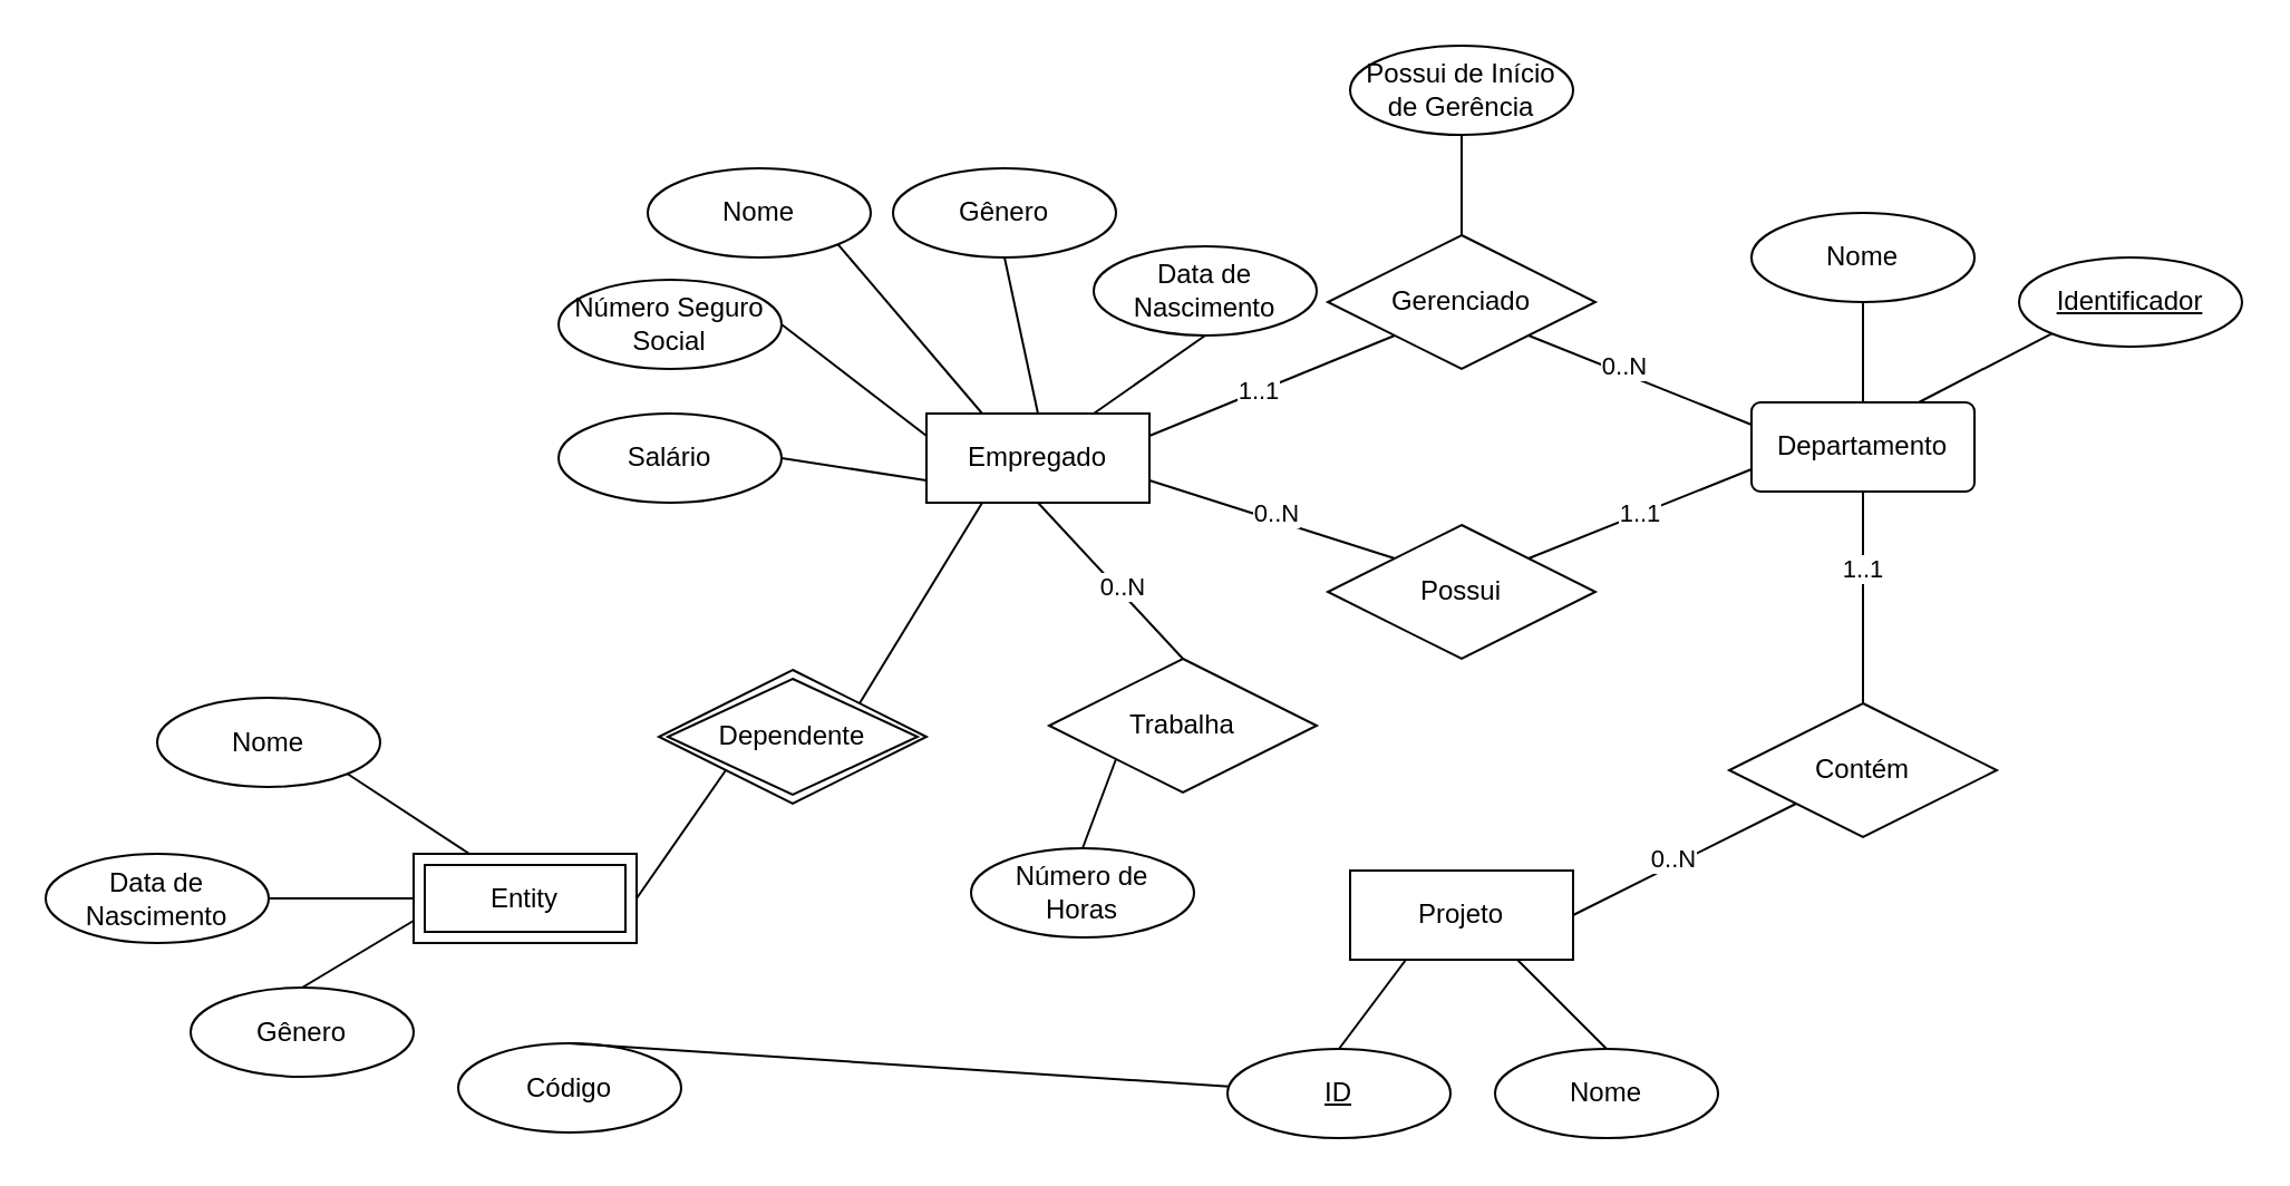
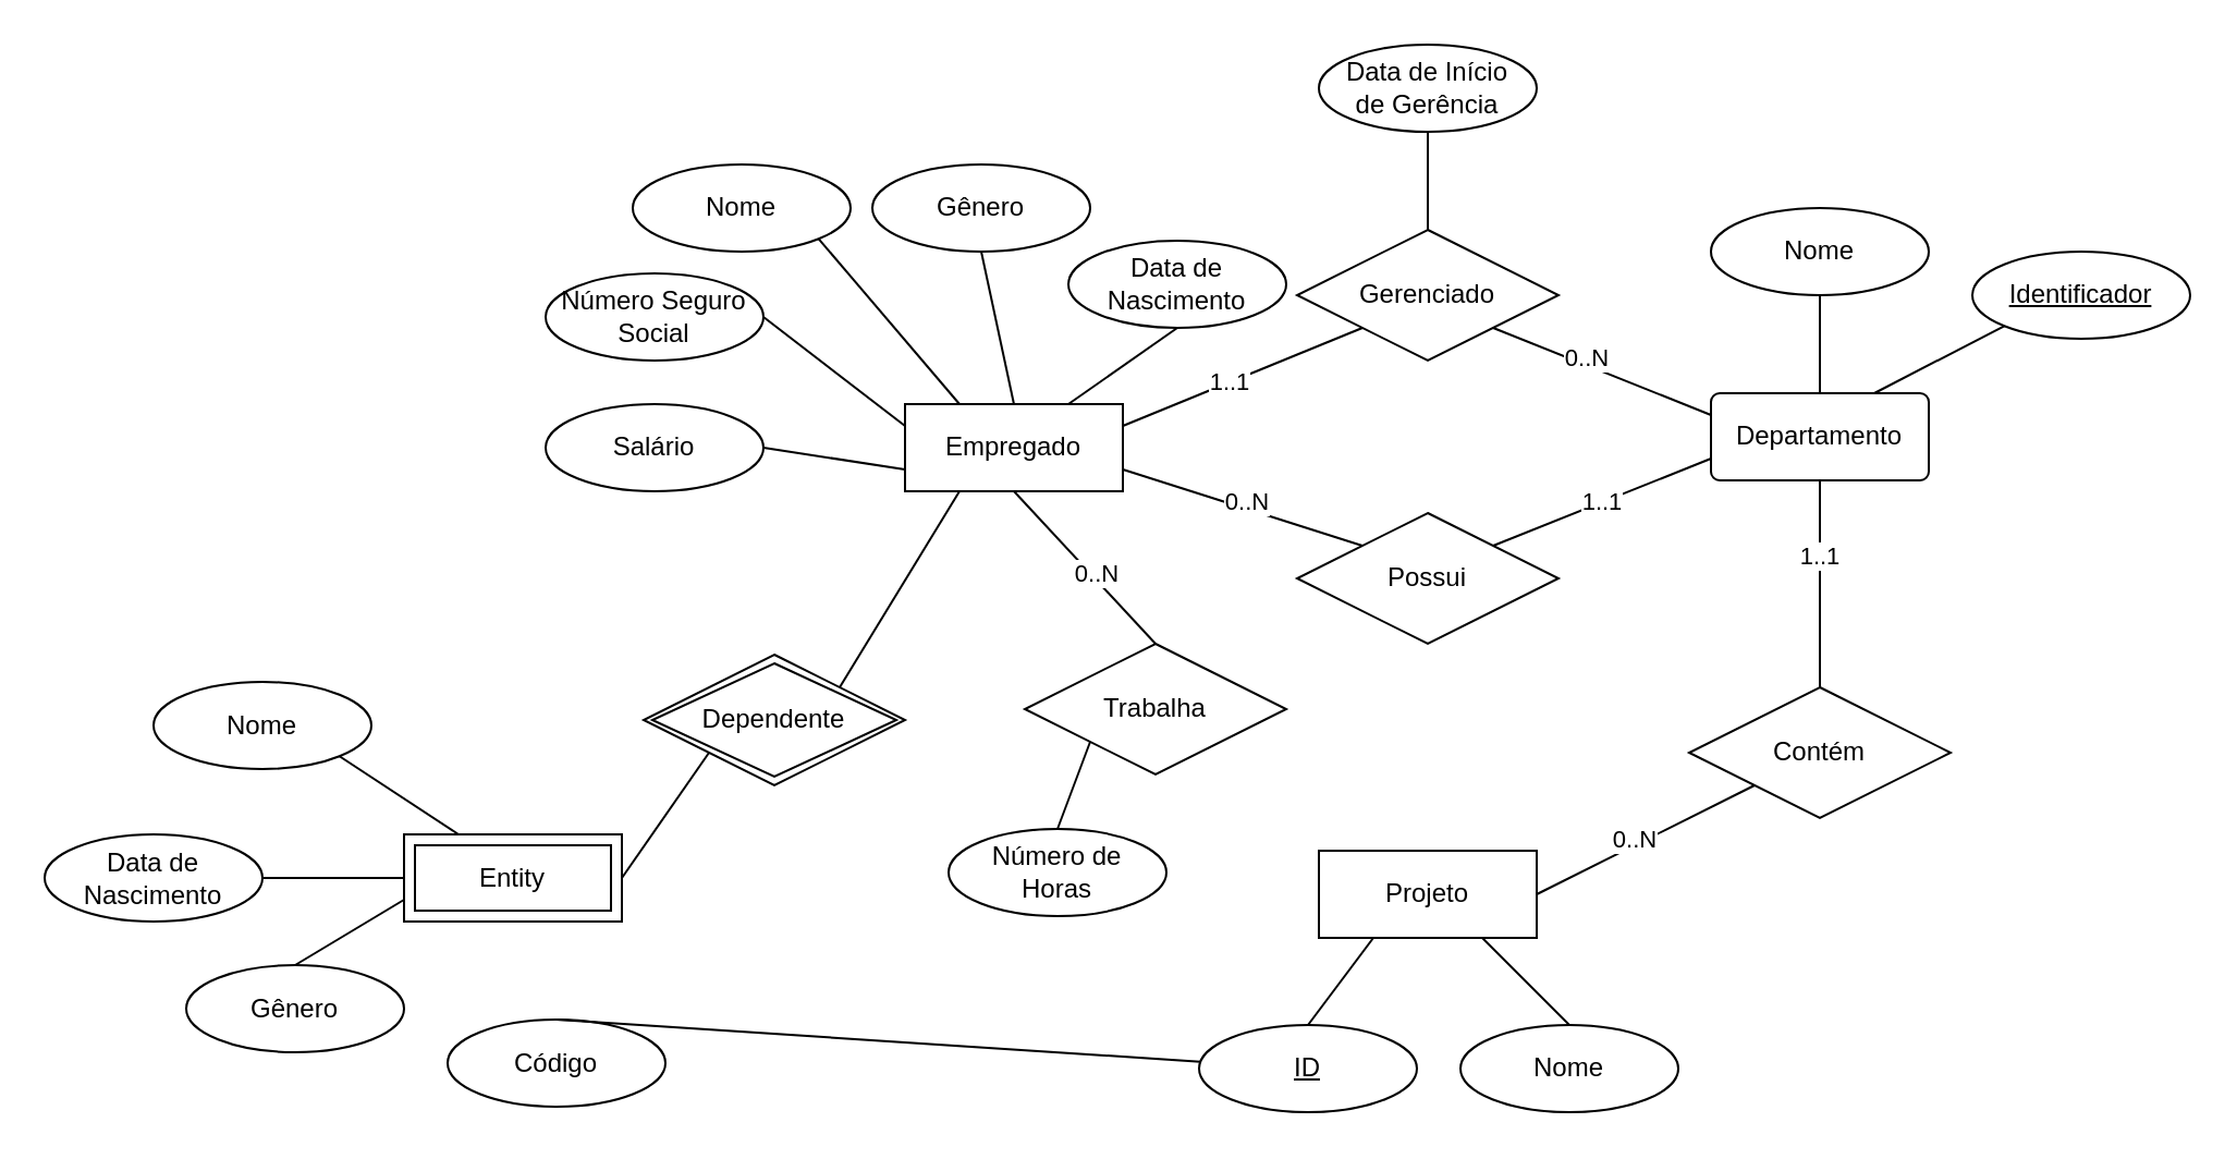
  <mxCell id="0" />
  <mxCell id="1" parent="0" />
  <mxCell id="2" value="Departamento" style="rounded=1;arcSize=10;whiteSpace=wrap;html=1;align=center;" vertex="1" parent="1"><mxGeometry x="785" y="180" width="100" height="40" as="geometry" /></mxCell>
  <mxCell id="3" value="Nome" style="ellipse;whiteSpace=wrap;html=1;align=center;" vertex="1" parent="1"><mxGeometry x="785" y="95" width="100" height="40" as="geometry" /></mxCell>
  <mxCell id="4" value="" style="endArrow=none;html=1;rounded=0;exitX=0.5;exitY=1;exitDx=0;exitDy=0;entryX=0.5;entryY=0;entryDx=0;entryDy=0;" edge="1" parent="1" source="3" target="2"><mxGeometry relative="1" as="geometry"><mxPoint x="755" y="305" as="sourcePoint" /><mxPoint x="915" y="305" as="targetPoint" /></mxGeometry></mxCell>
  <mxCell id="5" value="&lt;u&gt;Identificador&lt;/u&gt;" style="ellipse;whiteSpace=wrap;html=1;align=center;" vertex="1" parent="1"><mxGeometry x="905" y="115" width="100" height="40" as="geometry" /></mxCell>
  <mxCell id="6" value="" style="endArrow=none;html=1;rounded=0;exitX=0.75;exitY=0;exitDx=0;exitDy=0;entryX=0;entryY=1;entryDx=0;entryDy=0;" edge="1" parent="1" source="2" target="5"><mxGeometry relative="1" as="geometry"><mxPoint x="835" y="275" as="sourcePoint" /><mxPoint x="995" y="275" as="targetPoint" /></mxGeometry></mxCell>
  <mxCell id="7" value="Gerenciado" style="shape=rhombus;perimeter=rhombusPerimeter;whiteSpace=wrap;html=1;align=center;" vertex="1" parent="1"><mxGeometry x="595" y="105" width="120" height="60" as="geometry" /></mxCell>
- <mxCell id="8" value="&lt;div&gt;Possui de Início&lt;/div&gt;&lt;div&gt;de Gerência&lt;/div&gt;" style="ellipse;whiteSpace=wrap;html=1;align=center;" vertex="1" parent="1"><mxGeometry x="605" y="20" width="100" height="40" as="geometry" /></mxCell>
+ <mxCell id="8" value="&lt;div&gt;Data de Início&lt;/div&gt;&lt;div&gt;de Gerência&lt;/div&gt;" style="ellipse;whiteSpace=wrap;html=1;align=center;" vertex="1" parent="1"><mxGeometry x="605" y="20" width="100" height="40" as="geometry" /></mxCell>
  <mxCell id="9" value="" style="endArrow=none;html=1;rounded=0;exitX=0.5;exitY=0;exitDx=0;exitDy=0;entryX=0.5;entryY=1;entryDx=0;entryDy=0;" edge="1" parent="1" source="7" target="8"><mxGeometry relative="1" as="geometry"><mxPoint x="535" y="255" as="sourcePoint" /><mxPoint x="695" y="255" as="targetPoint" /></mxGeometry></mxCell>
  <mxCell id="10" value="Empregado" style="whiteSpace=wrap;html=1;align=center;" vertex="1" parent="1"><mxGeometry x="415" y="185" width="100" height="40" as="geometry" /></mxCell>
  <mxCell id="11" value="" style="endArrow=none;html=1;rounded=0;exitX=1;exitY=0.25;exitDx=0;exitDy=0;entryX=0;entryY=1;entryDx=0;entryDy=0;" edge="1" parent="1" source="10" target="7"><mxGeometry relative="1" as="geometry"><mxPoint x="555" y="295" as="sourcePoint" /><mxPoint x="555" y="205" as="targetPoint" /></mxGeometry></mxCell>
  <mxCell id="12" value="1..1" style="edgeLabel;html=1;align=center;verticalAlign=middle;resizable=0;points=[];" vertex="1" connectable="0" parent="11"><mxGeometry x="-0.11" y="1" relative="1" as="geometry"><mxPoint as="offset" /></mxGeometry></mxCell>
  <mxCell id="13" value="Nome" style="ellipse;whiteSpace=wrap;html=1;align=center;" vertex="1" parent="1"><mxGeometry x="290" y="75" width="100" height="40" as="geometry" /></mxCell>
  <mxCell id="14" value="&lt;div&gt;Número Seguro&lt;/div&gt;&lt;div&gt;Social&lt;/div&gt;" style="ellipse;whiteSpace=wrap;html=1;align=center;" vertex="1" parent="1"><mxGeometry x="250" y="125" width="100" height="40" as="geometry" /></mxCell>
  <mxCell id="15" value="" style="endArrow=none;html=1;rounded=0;exitX=1;exitY=1;exitDx=0;exitDy=0;entryX=0.25;entryY=0;entryDx=0;entryDy=0;" edge="1" parent="1" source="13" target="10"><mxGeometry relative="1" as="geometry"><mxPoint x="305" y="255" as="sourcePoint" /><mxPoint x="465" y="255" as="targetPoint" /></mxGeometry></mxCell>
  <mxCell id="16" value="" style="endArrow=none;html=1;rounded=0;exitX=1;exitY=0.5;exitDx=0;exitDy=0;entryX=0;entryY=0.25;entryDx=0;entryDy=0;" edge="1" parent="1" source="14" target="10"><mxGeometry relative="1" as="geometry"><mxPoint x="505" y="415" as="sourcePoint" /><mxPoint x="665" y="415" as="targetPoint" /></mxGeometry></mxCell>
  <mxCell id="17" value="Salário" style="ellipse;whiteSpace=wrap;html=1;align=center;" vertex="1" parent="1"><mxGeometry x="250" y="185" width="100" height="40" as="geometry" /></mxCell>
  <mxCell id="18" value="" style="endArrow=none;html=1;rounded=0;exitX=1;exitY=0.5;exitDx=0;exitDy=0;entryX=0;entryY=0.75;entryDx=0;entryDy=0;" edge="1" parent="1" source="17" target="10"><mxGeometry relative="1" as="geometry"><mxPoint x="605" y="395" as="sourcePoint" /><mxPoint x="765" y="395" as="targetPoint" /></mxGeometry></mxCell>
  <mxCell id="19" value="Gênero" style="ellipse;whiteSpace=wrap;html=1;align=center;" vertex="1" parent="1"><mxGeometry x="400" y="75" width="100" height="40" as="geometry" /></mxCell>
  <mxCell id="20" value="&lt;div&gt;Data de&lt;/div&gt;&lt;div&gt;Nascimento&lt;/div&gt;" style="ellipse;whiteSpace=wrap;html=1;align=center;" vertex="1" parent="1"><mxGeometry x="490" y="110" width="100" height="40" as="geometry" /></mxCell>
  <mxCell id="21" value="" style="endArrow=none;html=1;rounded=0;exitX=0.5;exitY=1;exitDx=0;exitDy=0;entryX=0.5;entryY=0;entryDx=0;entryDy=0;" edge="1" parent="1" source="19" target="10"><mxGeometry relative="1" as="geometry"><mxPoint x="465" y="425" as="sourcePoint" /><mxPoint x="625" y="425" as="targetPoint" /></mxGeometry></mxCell>
  <mxCell id="22" value="" style="endArrow=none;html=1;rounded=0;exitX=0.5;exitY=1;exitDx=0;exitDy=0;entryX=0.75;entryY=0;entryDx=0;entryDy=0;" edge="1" parent="1" source="20" target="10"><mxGeometry relative="1" as="geometry"><mxPoint x="515" y="415" as="sourcePoint" /><mxPoint x="675" y="415" as="targetPoint" /></mxGeometry></mxCell>
  <mxCell id="23" value="" style="endArrow=none;html=1;rounded=0;exitX=1;exitY=1;exitDx=0;exitDy=0;entryX=0;entryY=0.25;entryDx=0;entryDy=0;" edge="1" parent="1" source="7" target="2"><mxGeometry relative="1" as="geometry"><mxPoint x="635" y="235" as="sourcePoint" /><mxPoint x="795" y="235" as="targetPoint" /></mxGeometry></mxCell>
  <mxCell id="24" value="0..N" style="edgeLabel;html=1;align=center;verticalAlign=middle;resizable=0;points=[];" vertex="1" connectable="0" parent="23"><mxGeometry x="-0.156" y="3" relative="1" as="geometry"><mxPoint as="offset" /></mxGeometry></mxCell>
  <mxCell id="25" value="Possui" style="shape=rhombus;perimeter=rhombusPerimeter;whiteSpace=wrap;html=1;align=center;" vertex="1" parent="1"><mxGeometry x="595" y="235" width="120" height="60" as="geometry" /></mxCell>
  <mxCell id="26" value="" style="endArrow=none;html=1;rounded=0;exitX=1;exitY=0.75;exitDx=0;exitDy=0;entryX=0;entryY=0;entryDx=0;entryDy=0;" edge="1" parent="1" source="10" target="25"><mxGeometry relative="1" as="geometry"><mxPoint x="445" y="355" as="sourcePoint" /><mxPoint x="605" y="355" as="targetPoint" /></mxGeometry></mxCell>
  <mxCell id="27" value="0..N" style="edgeLabel;html=1;align=center;verticalAlign=middle;resizable=0;points=[];" vertex="1" connectable="0" parent="26"><mxGeometry x="0.002" y="3" relative="1" as="geometry"><mxPoint as="offset" /></mxGeometry></mxCell>
  <mxCell id="28" value="1..1" style="endArrow=none;html=1;rounded=0;exitX=1;exitY=0;exitDx=0;exitDy=0;entryX=0;entryY=0.75;entryDx=0;entryDy=0;" edge="1" parent="1" source="25" target="2"><mxGeometry relative="1" as="geometry"><mxPoint x="735" y="345" as="sourcePoint" /><mxPoint x="895" y="345" as="targetPoint" /></mxGeometry></mxCell>
  <mxCell id="29" value="Projeto" style="whiteSpace=wrap;html=1;align=center;" vertex="1" parent="1"><mxGeometry x="605" y="390" width="100" height="40" as="geometry" /></mxCell>
  <mxCell id="30" value="Contém" style="shape=rhombus;perimeter=rhombusPerimeter;whiteSpace=wrap;html=1;align=center;" vertex="1" parent="1"><mxGeometry x="775" y="315" width="120" height="60" as="geometry" /></mxCell>
  <mxCell id="31" value="" style="endArrow=none;html=1;rounded=0;entryX=0.5;entryY=0;entryDx=0;entryDy=0;exitX=0.5;exitY=1;exitDx=0;exitDy=0;" edge="1" parent="1" source="2" target="30"><mxGeometry relative="1" as="geometry"><mxPoint x="540" y="380" as="sourcePoint" /><mxPoint x="700" y="380" as="targetPoint" /></mxGeometry></mxCell>
  <mxCell id="32" value="1..1" style="edgeLabel;html=1;align=center;verticalAlign=middle;resizable=0;points=[];" vertex="1" connectable="0" parent="31"><mxGeometry x="-0.279" y="-1" relative="1" as="geometry"><mxPoint as="offset" /></mxGeometry></mxCell>
  <mxCell id="33" value="Trabalha" style="shape=rhombus;perimeter=rhombusPerimeter;whiteSpace=wrap;html=1;align=center;" vertex="1" parent="1"><mxGeometry x="470" y="295" width="120" height="60" as="geometry" /></mxCell>
  <mxCell id="34" value="" style="endArrow=none;html=1;rounded=0;exitX=0.5;exitY=0;exitDx=0;exitDy=0;entryX=0.5;entryY=1;entryDx=0;entryDy=0;" edge="1" parent="1" source="33" target="10"><mxGeometry relative="1" as="geometry"><mxPoint x="350" y="420" as="sourcePoint" /><mxPoint x="470" y="230" as="targetPoint" /></mxGeometry></mxCell>
  <mxCell id="35" value="0..N" style="edgeLabel;html=1;align=center;verticalAlign=middle;resizable=0;points=[];" vertex="1" connectable="0" parent="34"><mxGeometry x="-0.098" y="-2" relative="1" as="geometry"><mxPoint as="offset" /></mxGeometry></mxCell>
  <mxCell id="36" value="" style="endArrow=none;html=1;rounded=0;exitX=1;exitY=0.5;exitDx=0;exitDy=0;entryX=0;entryY=1;entryDx=0;entryDy=0;" edge="1" parent="1" source="29" target="30"><mxGeometry relative="1" as="geometry"><mxPoint x="760" y="450" as="sourcePoint" /><mxPoint x="920" y="450" as="targetPoint" /></mxGeometry></mxCell>
  <mxCell id="37" value="0..N" style="edgeLabel;html=1;align=center;verticalAlign=middle;resizable=0;points=[];" vertex="1" connectable="0" parent="36"><mxGeometry x="-0.529" y="-3" relative="1" as="geometry"><mxPoint x="20" y="-17" as="offset" /></mxGeometry></mxCell>
  <mxCell id="38" value="&lt;div&gt;Número de&lt;/div&gt;&lt;div&gt;Horas&lt;/div&gt;" style="ellipse;whiteSpace=wrap;html=1;align=center;" vertex="1" parent="1"><mxGeometry x="435" y="380" width="100" height="40" as="geometry" /></mxCell>
  <mxCell id="39" value="" style="endArrow=none;html=1;rounded=0;exitX=0.5;exitY=0;exitDx=0;exitDy=0;entryX=0;entryY=1;entryDx=0;entryDy=0;" edge="1" parent="1" source="38" target="33"><mxGeometry relative="1" as="geometry"><mxPoint x="200" y="390" as="sourcePoint" /><mxPoint x="360" y="390" as="targetPoint" /></mxGeometry></mxCell>
  <mxCell id="40" value="Entity" style="shape=ext;margin=3;double=1;whiteSpace=wrap;html=1;align=center;" vertex="1" parent="1"><mxGeometry x="185" y="382.5" width="100" height="40" as="geometry" /></mxCell>
  <mxCell id="41" value="&lt;u&gt;ID&lt;/u&gt;" style="ellipse;whiteSpace=wrap;html=1;align=center;" vertex="1" parent="1"><mxGeometry x="550" y="470" width="100" height="40" as="geometry" /></mxCell>
  <mxCell id="42" value="" style="endArrow=none;html=1;rounded=0;entryX=0.5;entryY=0;entryDx=0;entryDy=0;exitX=0.25;exitY=1;exitDx=0;exitDy=0;" edge="1" parent="1" source="29" target="41"><mxGeometry relative="1" as="geometry"><mxPoint x="340" y="540" as="sourcePoint" /><mxPoint x="500" y="540" as="targetPoint" /></mxGeometry></mxCell>
  <mxCell id="43" value="Nome" style="ellipse;whiteSpace=wrap;html=1;align=center;" vertex="1" parent="1"><mxGeometry x="670" y="470" width="100" height="40" as="geometry" /></mxCell>
  <mxCell id="44" value="" style="endArrow=none;html=1;rounded=0;exitX=0.5;exitY=0;exitDx=0;exitDy=0;entryX=0.75;entryY=1;entryDx=0;entryDy=0;" edge="1" parent="1" source="43" target="29"><mxGeometry relative="1" as="geometry"><mxPoint x="570" y="530" as="sourcePoint" /><mxPoint x="730" y="530" as="targetPoint" /></mxGeometry></mxCell>
  <mxCell id="45" value="Nome" style="ellipse;whiteSpace=wrap;html=1;align=center;" vertex="1" parent="1"><mxGeometry x="70" y="312.5" width="100" height="40" as="geometry" /></mxCell>
  <mxCell id="46" value="Data de Nascimento" style="ellipse;whiteSpace=wrap;html=1;align=center;" vertex="1" parent="1"><mxGeometry x="20" y="382.5" width="100" height="40" as="geometry" /></mxCell>
  <mxCell id="47" value="Gênero" style="ellipse;whiteSpace=wrap;html=1;align=center;" vertex="1" parent="1"><mxGeometry x="85" y="442.5" width="100" height="40" as="geometry" /></mxCell>
  <mxCell id="48" value="Código" style="ellipse;whiteSpace=wrap;html=1;align=center;" vertex="1" parent="1"><mxGeometry x="205" y="467.5" width="100" height="40" as="geometry" /></mxCell>
  <mxCell id="49" value="" style="endArrow=none;html=1;rounded=0;exitX=0.5;exitY=0;exitDx=0;exitDy=0;" edge="1" parent="1" source="48" target="41"><mxGeometry relative="1" as="geometry"><mxPoint x="135" y="567.5" as="sourcePoint" /><mxPoint x="295" y="567.5" as="targetPoint" /></mxGeometry></mxCell>
  <mxCell id="50" value="" style="endArrow=none;html=1;rounded=0;exitX=0.5;exitY=0;exitDx=0;exitDy=0;entryX=0;entryY=0.75;entryDx=0;entryDy=0;" edge="1" parent="1" source="47" target="40"><mxGeometry relative="1" as="geometry"><mxPoint x="5" y="577.5" as="sourcePoint" /><mxPoint x="165" y="577.5" as="targetPoint" /></mxGeometry></mxCell>
  <mxCell id="51" value="" style="endArrow=none;html=1;rounded=0;exitX=1;exitY=0.5;exitDx=0;exitDy=0;entryX=0;entryY=0.5;entryDx=0;entryDy=0;" edge="1" parent="1" source="46" target="40"><mxGeometry relative="1" as="geometry"><mxPoint x="15" y="597.5" as="sourcePoint" /><mxPoint x="175" y="597.5" as="targetPoint" /></mxGeometry></mxCell>
  <mxCell id="52" value="" style="endArrow=none;html=1;rounded=0;exitX=1;exitY=1;exitDx=0;exitDy=0;entryX=0.25;entryY=0;entryDx=0;entryDy=0;" edge="1" parent="1" source="45" target="40"><mxGeometry relative="1" as="geometry"><mxPoint x="15" y="577.5" as="sourcePoint" /><mxPoint x="175" y="577.5" as="targetPoint" /></mxGeometry></mxCell>
  <mxCell id="53" value="Dependente" style="shape=rhombus;double=1;perimeter=rhombusPerimeter;whiteSpace=wrap;html=1;align=center;" vertex="1" parent="1"><mxGeometry x="295" y="300" width="120" height="60" as="geometry" /></mxCell>
  <mxCell id="54" value="" style="endArrow=none;html=1;rounded=0;exitX=1;exitY=0.5;exitDx=0;exitDy=0;entryX=0;entryY=1;entryDx=0;entryDy=0;" edge="1" parent="1" source="40" target="53"><mxGeometry relative="1" as="geometry"><mxPoint x="370" y="510" as="sourcePoint" /><mxPoint x="530" y="510" as="targetPoint" /></mxGeometry></mxCell>
  <mxCell id="55" value="" style="endArrow=none;html=1;rounded=0;exitX=1;exitY=0;exitDx=0;exitDy=0;entryX=0.25;entryY=1;entryDx=0;entryDy=0;" edge="1" parent="1" source="53" target="10"><mxGeometry relative="1" as="geometry"><mxPoint x="150" y="260" as="sourcePoint" /><mxPoint x="310" y="260" as="targetPoint" /></mxGeometry></mxCell>
